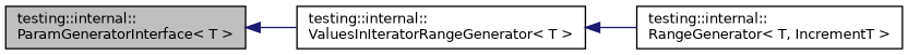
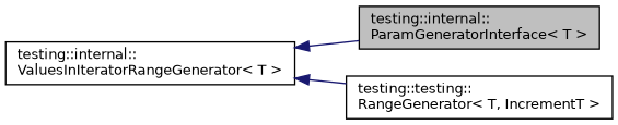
  digraph {
    fontname="DejaVu Sans"
    rankdir=LR
    node [color=black fillcolor=white fontname="DejaVu Sans" fontsize=10 shape=record style=filled]
    edge [color=midnightblue dir=back fontname="DejaVu Sans" fontsize=10 labelfontname=Helvetica labelfontsize=10 style=solid]
    n1 [fillcolor=grey75 fontcolor=black height=0.2 label="testing::internal::\lParamGeneratorInterface\< T \>" width=0.4]
    n2 [height=0.2 label="testing::internal::\lValuesInIteratorRangeGenerator\< T \>" width=0.4]
-   n3 [height=0.2 label="testing::internal::\lRangeGenerator\< T, IncrementT \>" width=0.4]
-   n1 -> n2
+   n3 [height=0.2 label="testing::testing::\lRangeGenerator\< T, IncrementT \>" width=0.4]
+   n2 -> n1
    n2 -> n3
  }
